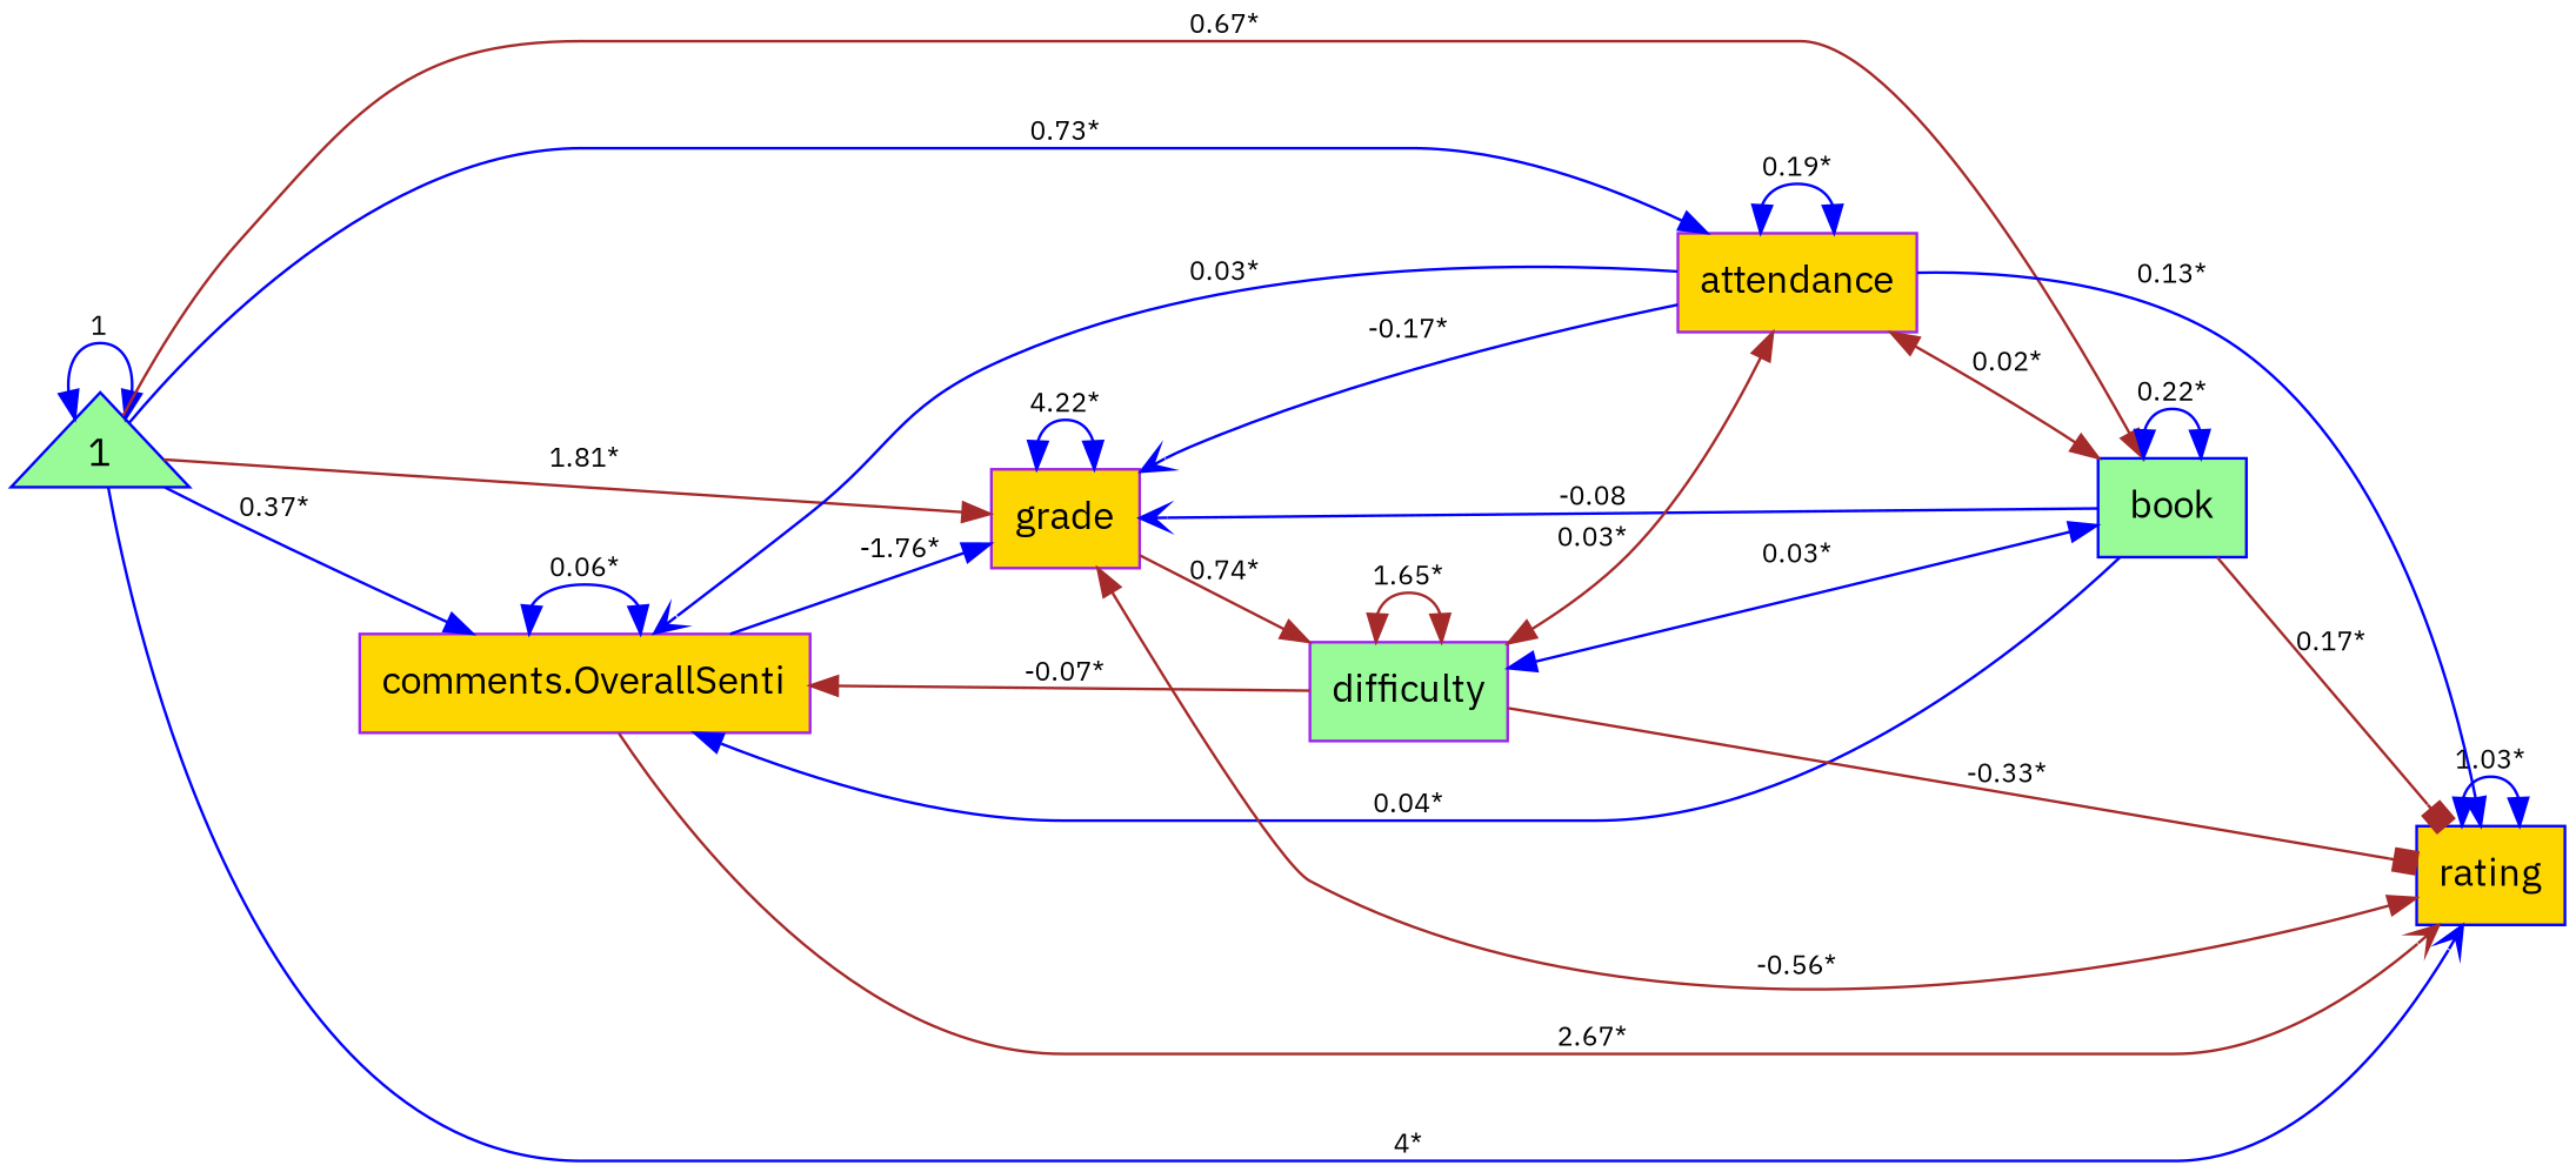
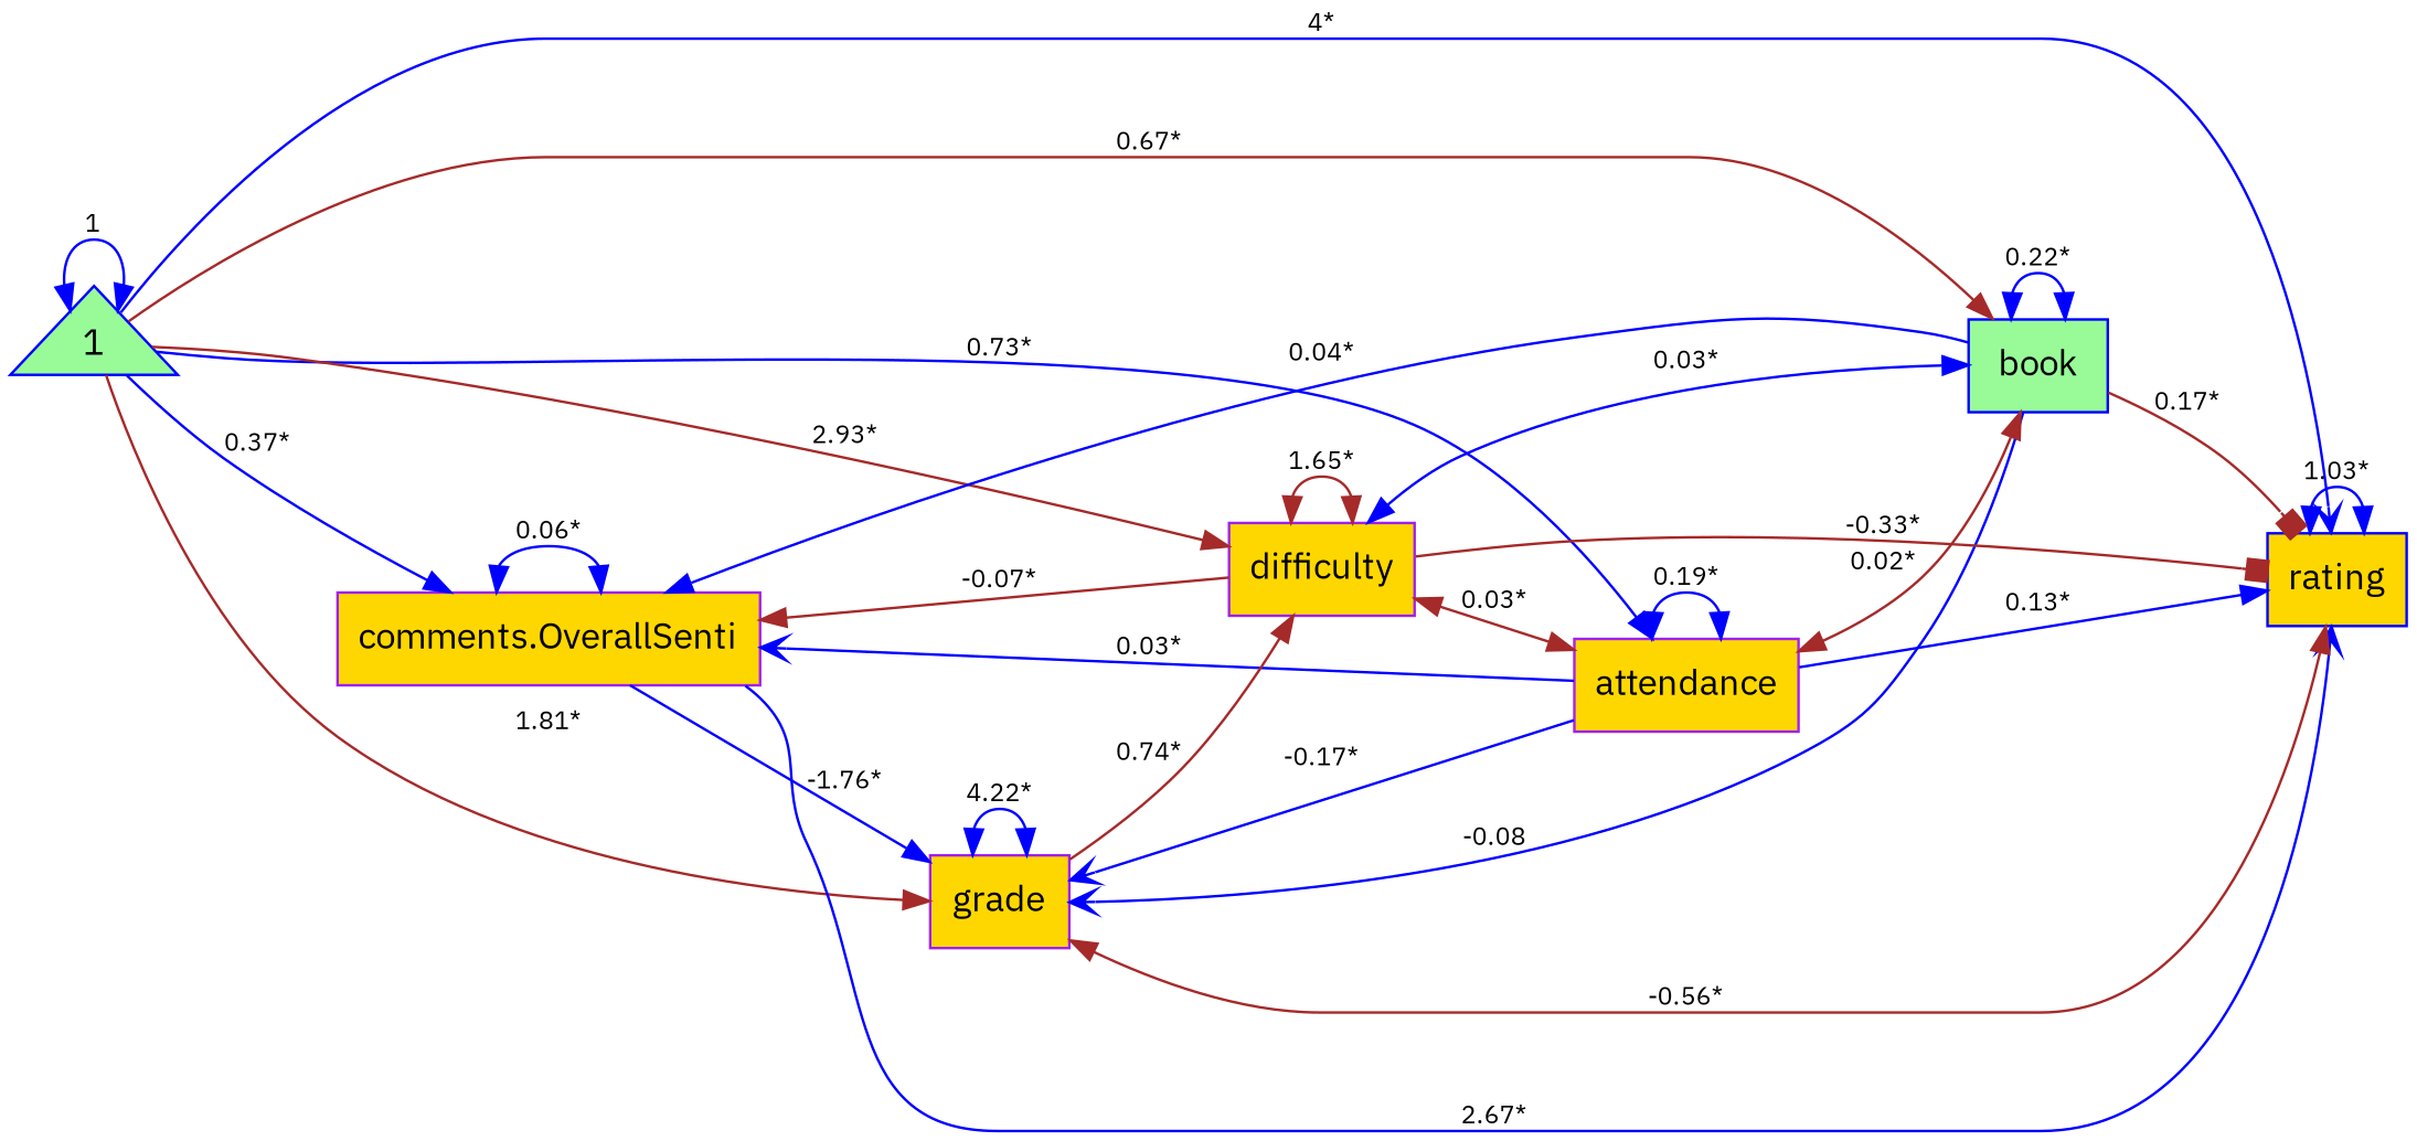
  digraph {
    fontname="IBM Plex Sans"
    rankdir=LR
    node [color=purple fillcolor=gold fontname="IBM Plex Sans" fontsize=14 shape=box style=filled]
    edge [color=blue fontname="IBM Plex Sans" fontsize=10]
    1 [color=blue fillcolor=palegreen shape=triangle]
    "comments.OverallSenti"
    rating [color=blue]
    book [color=blue fillcolor=palegreen]
    attendance
-   difficulty [fillcolor=palegreen]
+   difficulty
    grade
    1 -> 1 [dir=both label=1]
    1 -> "comments.OverallSenti" [arrowhead=normal label="0.37*"]
    1 -> rating [arrowhead=vee label="4*"]
    1 -> book [arrowhead=normal color=brown label="0.67*"]
    1 -> attendance [arrowhead=normal label="0.73*"]
+   1 -> difficulty [arrowhead=normal color=brown label="2.93*"]
    1 -> grade [arrowhead=normal color=brown label="1.81*"]
    "comments.OverallSenti" -> "comments.OverallSenti" [dir=both label="0.06*"]
-   "comments.OverallSenti" -> rating [arrowhead=vee color=brown label="2.67*"]
+   "comments.OverallSenti" -> rating [arrowhead=vee label="2.67*"]
    "comments.OverallSenti" -> grade [arrowhead=normal label="-1.76*"]
    rating -> rating [dir=both label="1.03*"]
    book -> "comments.OverallSenti" [arrowhead=normal label="0.04*"]
    book -> rating [arrowhead=box color=brown label="0.17*"]
    book -> book [dir=both label="0.22*"]
    book -> grade [arrowhead=vee label=-0.08]
    attendance -> "comments.OverallSenti" [arrowhead=vee label="0.03*"]
    attendance -> rating [arrowhead=normal label="0.13*"]
    attendance -> book [color=brown dir=both label="0.02*"]
    attendance -> attendance [dir=both label="0.19*"]
    attendance -> grade [arrowhead=vee label="-0.17*"]
    difficulty -> "comments.OverallSenti" [arrowhead=normal color=brown label="-0.07*"]
    difficulty -> rating [arrowhead=box color=brown label="-0.33*"]
    difficulty -> book [dir=both label="0.03*"]
    difficulty -> attendance [color=brown dir=both label="0.03*"]
    difficulty -> difficulty [color=brown dir=both label="1.65*"]
    grade -> rating [color=brown dir=both label="-0.56*"]
    grade -> difficulty [arrowhead=normal color=brown label="0.74*"]
    grade -> grade [dir=both label="4.22*"]
  }
